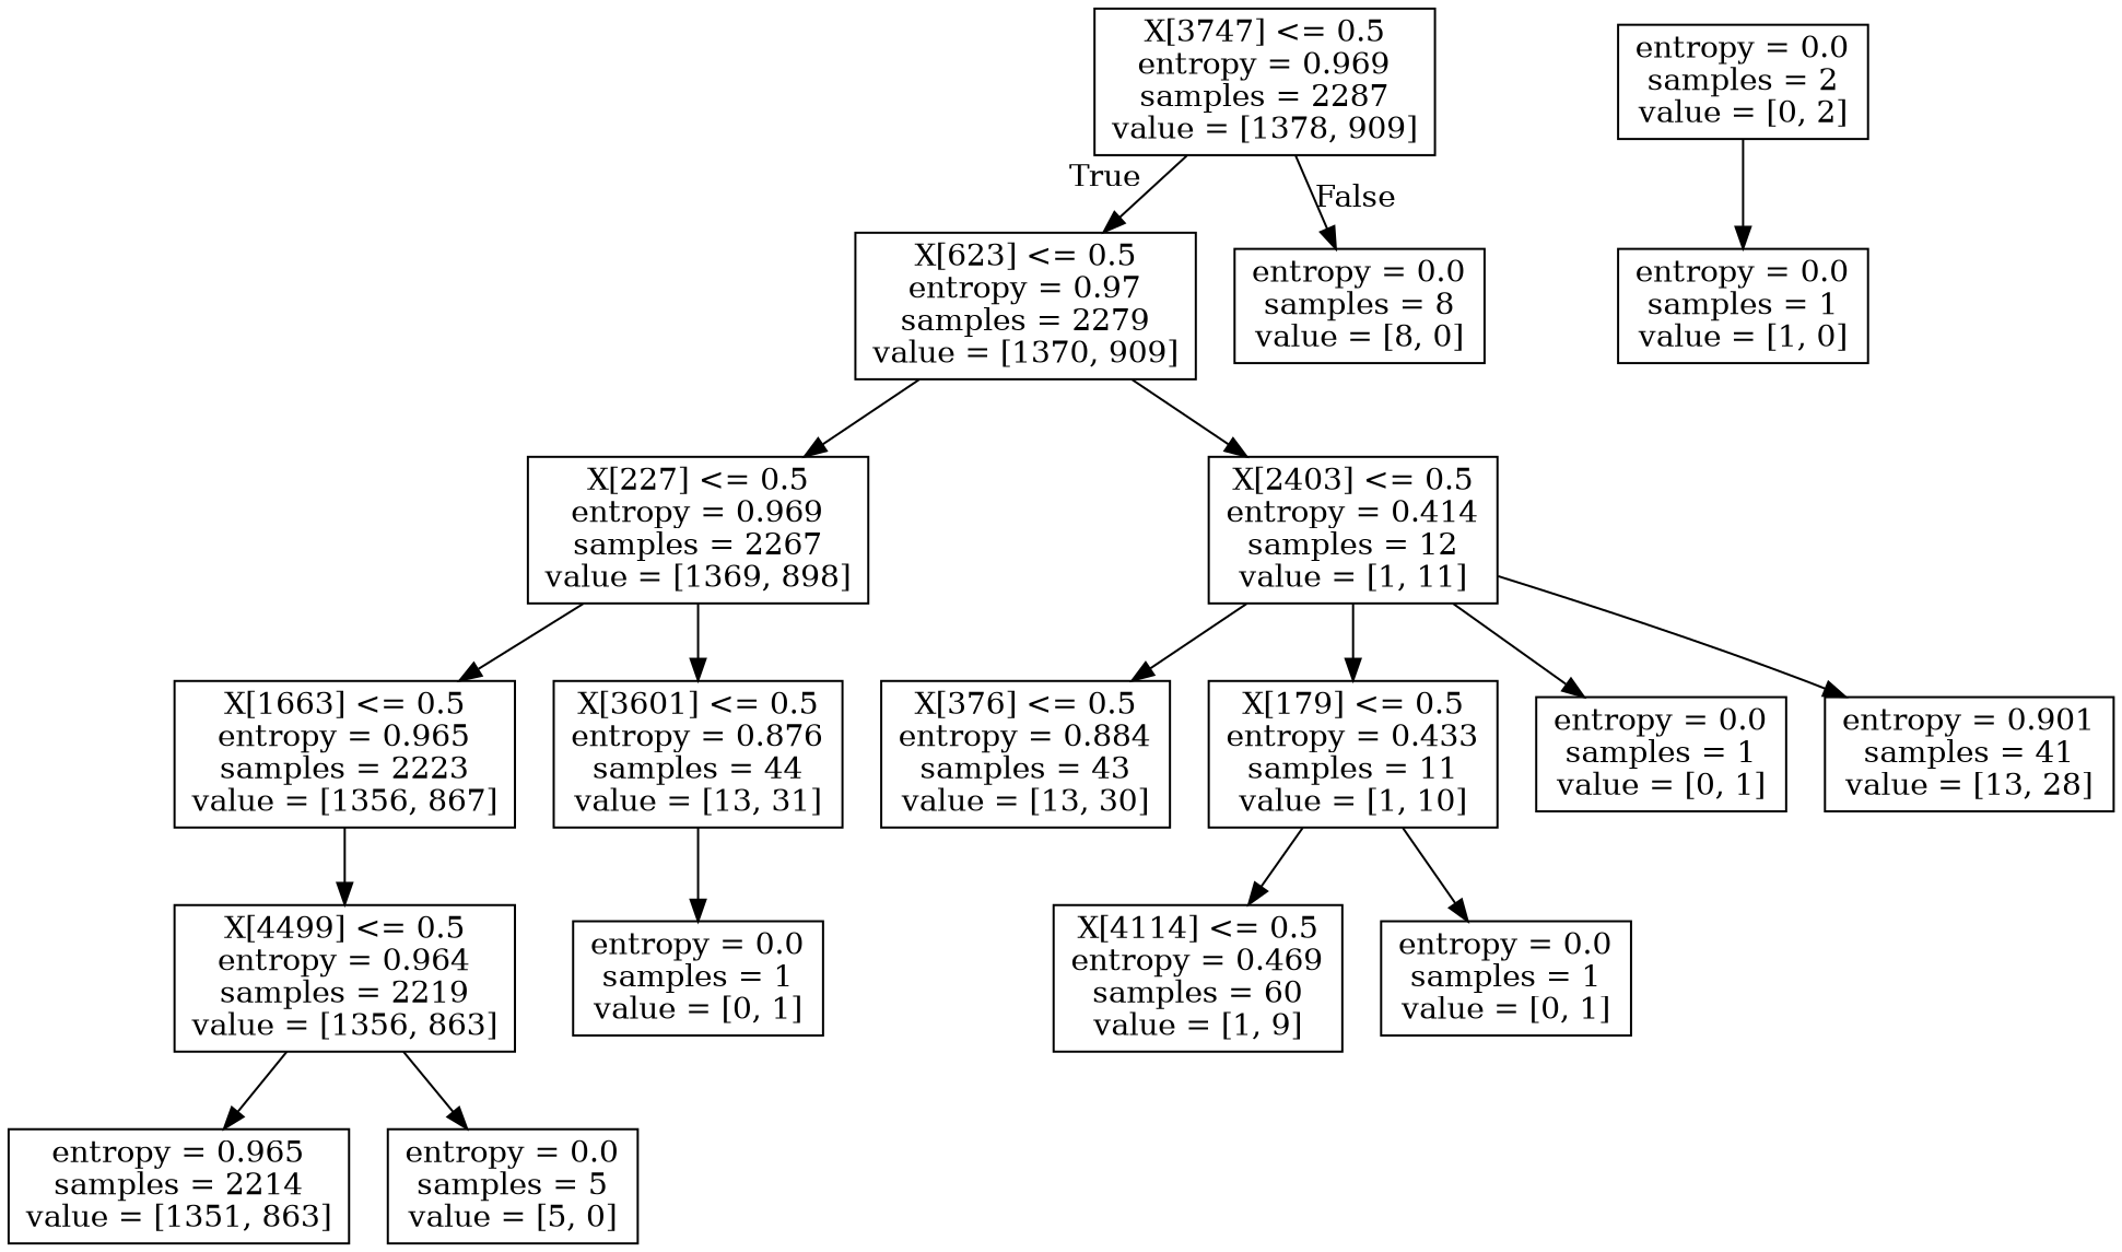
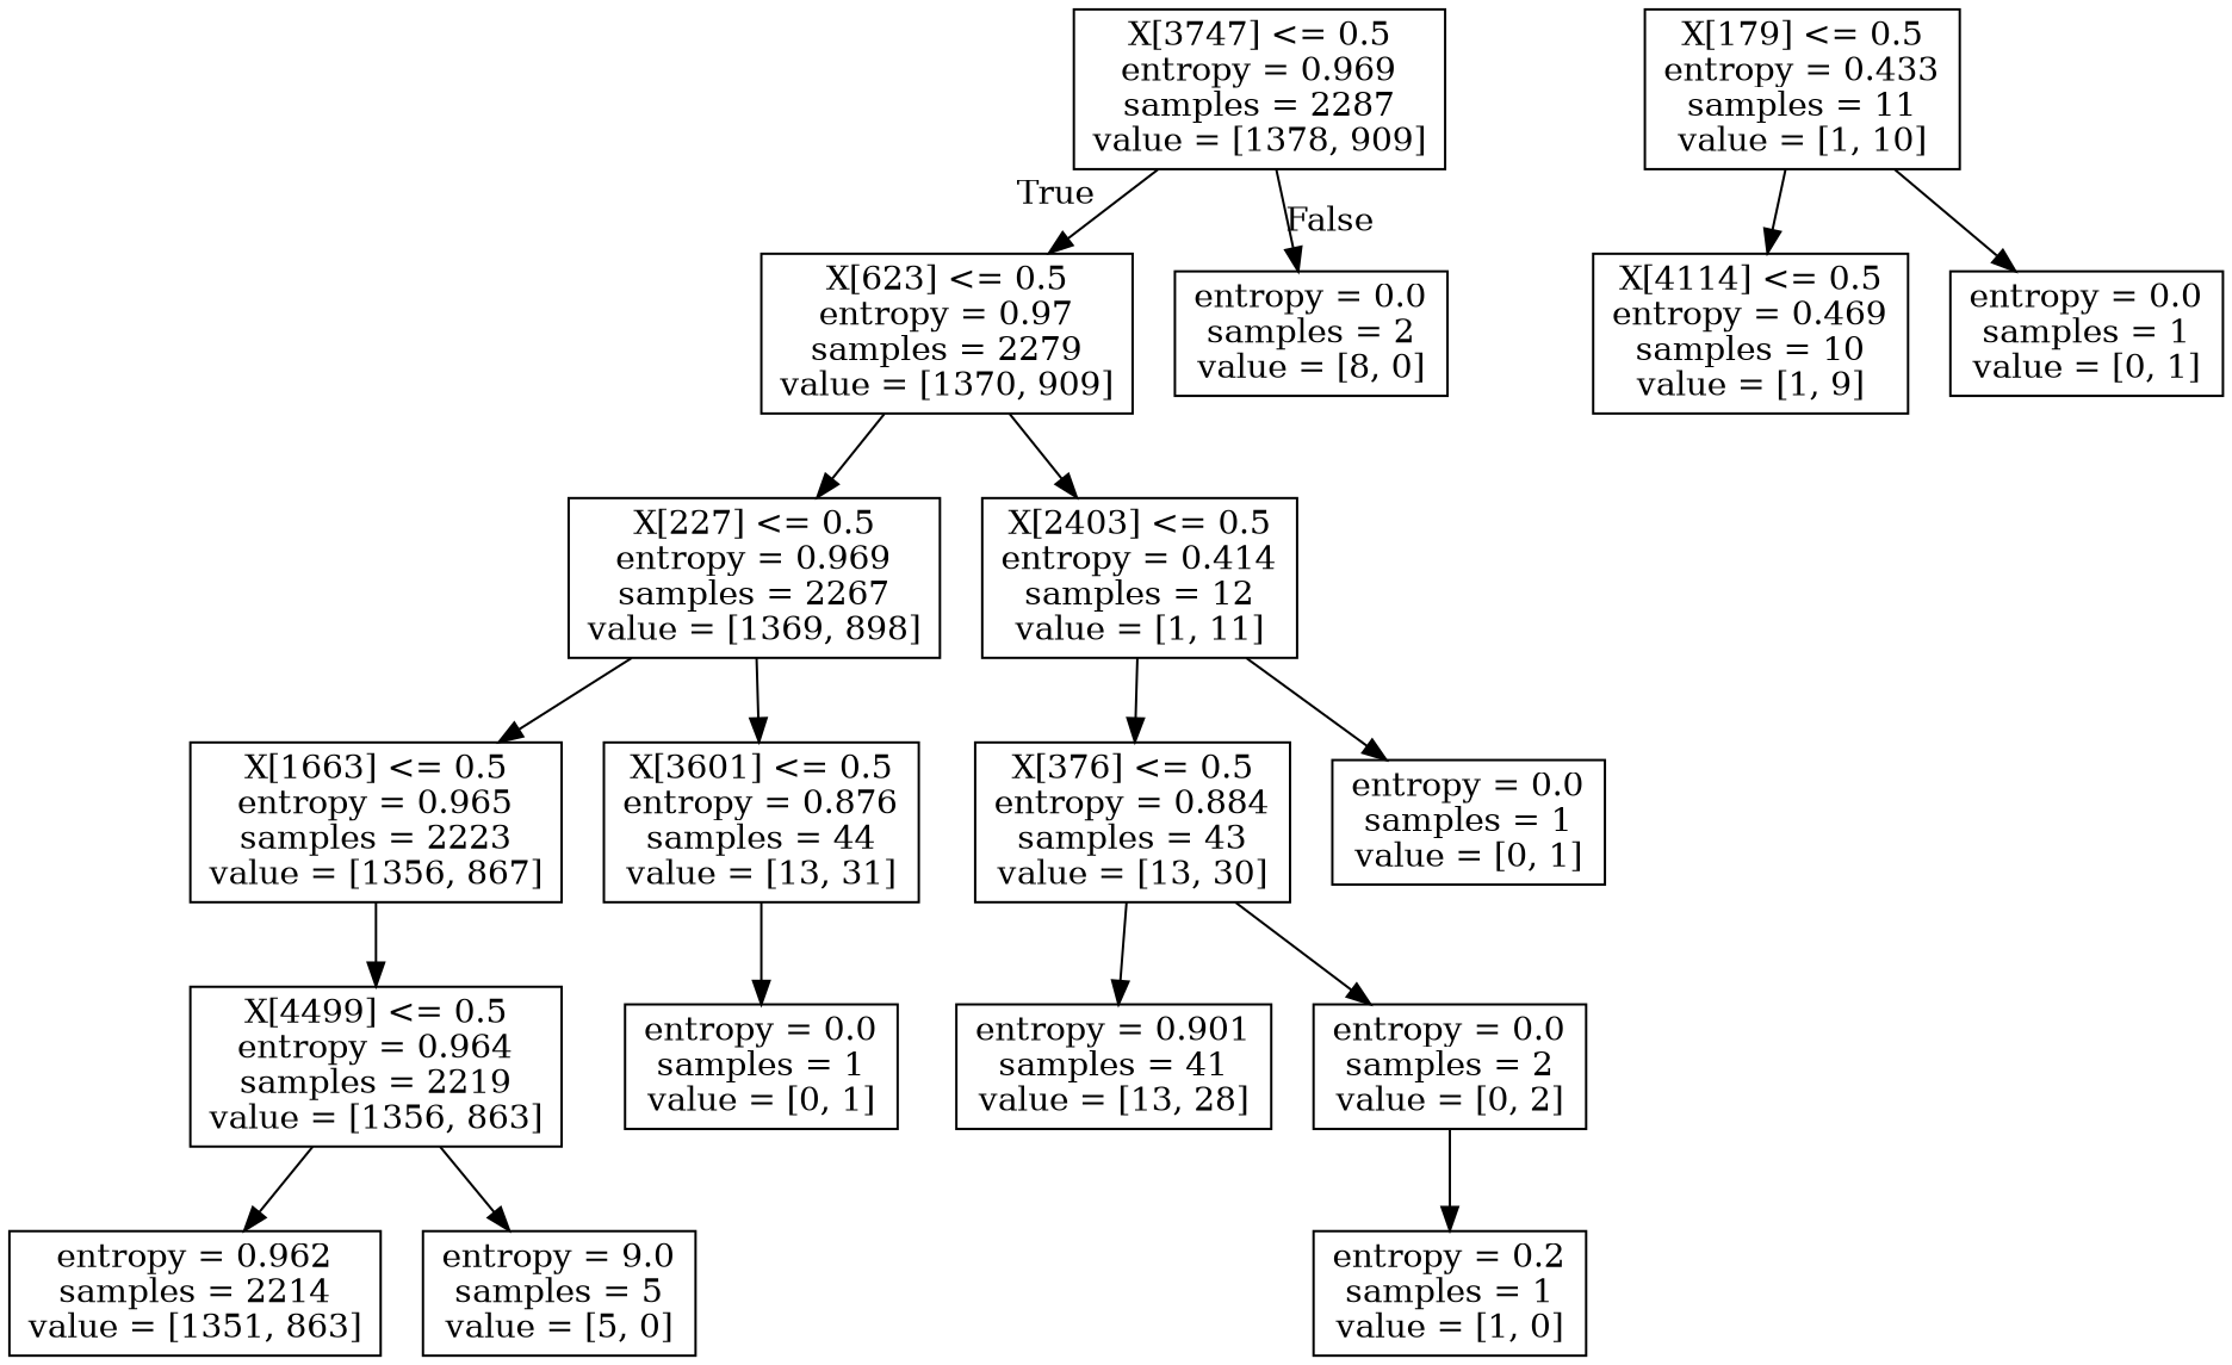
  digraph {
    fontname="DejaVu Serif"
    node [fontname="DejaVu Serif" shape=box]
    edge [fontname="DejaVu Serif"]
    n1 [label="X[3747] <= 0.5\nentropy = 0.969\nsamples = 2287\nvalue = [1378, 909]"]
    n2 [label="X[623] <= 0.5\nentropy = 0.97\nsamples = 2279\nvalue = [1370, 909]"]
-   n3 [label="entropy = 0.0\nsamples = 8\nvalue = [8, 0]"]
+   n3 [label="entropy = 0.0\nsamples = 2\nvalue = [8, 0]"]
    n4 [label="X[227] <= 0.5\nentropy = 0.969\nsamples = 2267\nvalue = [1369, 898]"]
    n5 [label="X[2403] <= 0.5\nentropy = 0.414\nsamples = 12\nvalue = [1, 11]"]
    n6 [label="X[1663] <= 0.5\nentropy = 0.965\nsamples = 2223\nvalue = [1356, 867]"]
    n7 [label="X[3601] <= 0.5\nentropy = 0.876\nsamples = 44\nvalue = [13, 31]"]
    n8 [label="X[376] <= 0.5\nentropy = 0.884\nsamples = 43\nvalue = [13, 30]"]
    n9 [label="X[179] <= 0.5\nentropy = 0.433\nsamples = 11\nvalue = [1, 10]"]
    n10 [label="entropy = 0.0\nsamples = 1\nvalue = [0, 1]"]
    n11 [label="X[4499] <= 0.5\nentropy = 0.964\nsamples = 2219\nvalue = [1356, 863]"]
    n12 [label="entropy = 0.0\nsamples = 1\nvalue = [0, 1]"]
-   n13 [label="entropy = 0.965\nsamples = 2214\nvalue = [1351, 863]"]
-   n14 [label="entropy = 0.0\nsamples = 5\nvalue = [5, 0]"]
+   n13 [label="entropy = 0.962\nsamples = 2214\nvalue = [1351, 863]"]
+   n14 [label="entropy = 9.0\nsamples = 5\nvalue = [5, 0]"]
    n15 [label="entropy = 0.901\nsamples = 41\nvalue = [13, 28]"]
    n16 [label="entropy = 0.0\nsamples = 2\nvalue = [0, 2]"]
-   n17 [label="entropy = 0.0\nsamples = 1\nvalue = [1, 0]"]
-   n18 [label="X[4114] <= 0.5\nentropy = 0.469\nsamples = 60\nvalue = [1, 9]"]
+   n17 [label="entropy = 0.2\nsamples = 1\nvalue = [1, 0]"]
+   n18 [label="X[4114] <= 0.5\nentropy = 0.469\nsamples = 10\nvalue = [1, 9]"]
    n19 [label="entropy = 0.0\nsamples = 1\nvalue = [0, 1]"]
    n1 -> n2 [headlabel=True labelangle=45 labeldistance=2.5]
    n1 -> n3 [headlabel=False labelangle=-45 labeldistance=2.5]
    n2 -> n4
    n2 -> n5
    n4 -> n6
    n4 -> n7
    n5 -> n8
-   n5 -> n9
    n5 -> n10
    n6 -> n11
    n7 -> n12
-   n5 -> n15
+   n8 -> n15
+   n8 -> n16
    n9 -> n18
    n9 -> n19
    n11 -> n13
    n11 -> n14
    n16 -> n17
  }
